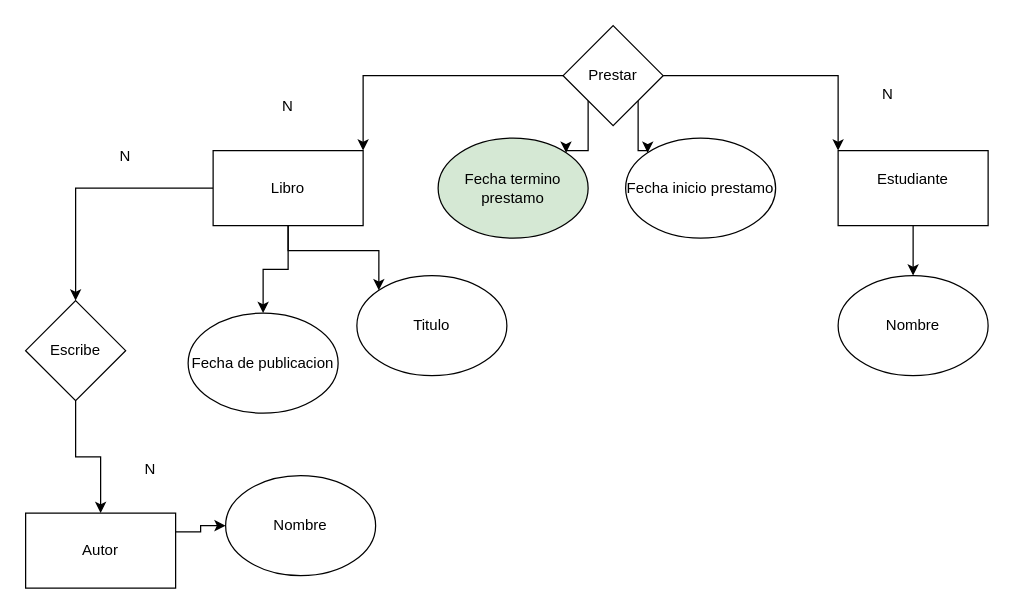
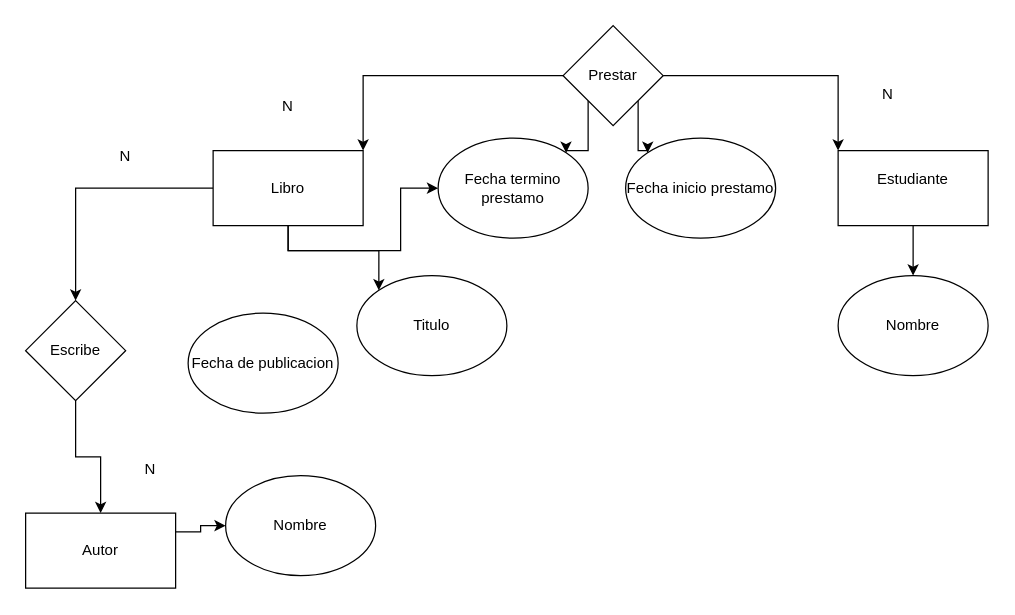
  <mxCell id="0" />
  <mxCell id="1" parent="0" />
- <mxCell id="2" style="edgeStyle=orthogonalEdgeStyle;rounded=0;orthogonalLoop=1;jettySize=auto;html=1;exitX=0.5;exitY=1;exitDx=0;exitDy=0;entryX=0.5;entryY=0;entryDx=0;entryDy=0;" parent="1" source="5" target="6" edge="1"><mxGeometry relative="1" as="geometry" /></mxCell>
+ <mxCell id="2" style="edgeStyle=orthogonalEdgeStyle;rounded=0;orthogonalLoop=1;jettySize=auto;html=1;exitX=0.5;exitY=1;exitDx=0;exitDy=0;" parent="1" source="5" target="12" edge="1"><mxGeometry relative="1" as="geometry" /></mxCell>
  <mxCell id="3" style="edgeStyle=orthogonalEdgeStyle;rounded=0;orthogonalLoop=1;jettySize=auto;html=1;exitX=0.5;exitY=1;exitDx=0;exitDy=0;entryX=0;entryY=0;entryDx=0;entryDy=0;" parent="1" source="5" target="7" edge="1"><mxGeometry relative="1" as="geometry" /></mxCell>
  <mxCell id="4" style="edgeStyle=orthogonalEdgeStyle;rounded=0;orthogonalLoop=1;jettySize=auto;html=1;entryX=0.5;entryY=0;entryDx=0;entryDy=0;" parent="1" source="5" target="23" edge="1"><mxGeometry relative="1" as="geometry" /></mxCell>
  <mxCell id="5" value="&lt;div&gt;Libro&lt;/div&gt;" style="rounded=0;whiteSpace=wrap;html=1;" parent="1" vertex="1"><mxGeometry x="170" y="120" width="120" height="60" as="geometry" /></mxCell>
  <mxCell id="6" value="&lt;div&gt;Fecha de publicacion&lt;/div&gt;" style="ellipse;whiteSpace=wrap;html=1;" parent="1" vertex="1"><mxGeometry x="150" y="250" width="120" height="80" as="geometry" /></mxCell>
  <mxCell id="7" value="&lt;div&gt;Titulo&lt;/div&gt;" style="ellipse;whiteSpace=wrap;html=1;" parent="1" vertex="1"><mxGeometry x="285" y="220" width="120" height="80" as="geometry" /></mxCell>
  <mxCell id="8" style="edgeStyle=orthogonalEdgeStyle;rounded=0;orthogonalLoop=1;jettySize=auto;html=1;exitX=0.5;exitY=1;exitDx=0;exitDy=0;entryX=0.5;entryY=0;entryDx=0;entryDy=0;" parent="1" source="9" target="10" edge="1"><mxGeometry relative="1" as="geometry" /></mxCell>
  <mxCell id="9" value="&lt;div&gt;Estudiante&lt;/div&gt;&lt;div&gt;&lt;br&gt;&lt;/div&gt;" style="rounded=0;whiteSpace=wrap;html=1;" parent="1" vertex="1"><mxGeometry x="670" y="120" width="120" height="60" as="geometry" /></mxCell>
  <mxCell id="10" value="Nombre" style="ellipse;whiteSpace=wrap;html=1;" parent="1" vertex="1"><mxGeometry x="670" y="220" width="120" height="80" as="geometry" /></mxCell>
  <mxCell id="11" value="&lt;div&gt;Fecha inicio prestamo&lt;/div&gt;" style="ellipse;whiteSpace=wrap;html=1;" parent="1" vertex="1"><mxGeometry x="500" y="110" width="120" height="80" as="geometry" /></mxCell>
- <mxCell id="12" value="&lt;div&gt;Fecha termino prestamo&lt;/div&gt;" style="ellipse;whiteSpace=wrap;html=1;fillColor=#d5e8d4;" parent="1" vertex="1"><mxGeometry x="350" y="110" width="120" height="80" as="geometry" /></mxCell>
+ <mxCell id="12" value="&lt;div&gt;Fecha termino prestamo&lt;/div&gt;" style="ellipse;whiteSpace=wrap;html=1;" parent="1" vertex="1"><mxGeometry x="350" y="110" width="120" height="80" as="geometry" /></mxCell>
  <mxCell id="13" style="edgeStyle=orthogonalEdgeStyle;rounded=0;orthogonalLoop=1;jettySize=auto;html=1;exitX=0;exitY=0.5;exitDx=0;exitDy=0;entryX=1;entryY=0;entryDx=0;entryDy=0;" parent="1" source="17" target="5" edge="1"><mxGeometry relative="1" as="geometry" /></mxCell>
  <mxCell id="14" style="edgeStyle=orthogonalEdgeStyle;rounded=0;orthogonalLoop=1;jettySize=auto;html=1;exitX=1;exitY=0.5;exitDx=0;exitDy=0;entryX=0;entryY=0;entryDx=0;entryDy=0;" parent="1" source="17" target="9" edge="1"><mxGeometry relative="1" as="geometry" /></mxCell>
  <mxCell id="15" style="edgeStyle=orthogonalEdgeStyle;rounded=0;orthogonalLoop=1;jettySize=auto;html=1;exitX=0;exitY=1;exitDx=0;exitDy=0;entryX=1;entryY=0;entryDx=0;entryDy=0;" parent="1" source="17" target="12" edge="1"><mxGeometry relative="1" as="geometry" /></mxCell>
  <mxCell id="16" style="edgeStyle=orthogonalEdgeStyle;rounded=0;orthogonalLoop=1;jettySize=auto;html=1;exitX=1;exitY=1;exitDx=0;exitDy=0;entryX=0;entryY=0;entryDx=0;entryDy=0;" parent="1" source="17" target="11" edge="1"><mxGeometry relative="1" as="geometry" /></mxCell>
  <mxCell id="17" value="&lt;div&gt;Prestar&lt;/div&gt;" style="rhombus;whiteSpace=wrap;html=1;" parent="1" vertex="1"><mxGeometry x="450" y="20" width="80" height="80" as="geometry" /></mxCell>
  <mxCell id="18" value="N" style="text;html=1;align=center;verticalAlign=middle;whiteSpace=wrap;rounded=0;" parent="1" vertex="1"><mxGeometry x="200" y="70" width="60" height="30" as="geometry" /></mxCell>
  <mxCell id="19" value="N" style="text;html=1;align=center;verticalAlign=middle;whiteSpace=wrap;rounded=0;" parent="1" vertex="1"><mxGeometry x="680" y="60" width="60" height="30" as="geometry" /></mxCell>
  <mxCell id="20" style="edgeStyle=orthogonalEdgeStyle;rounded=0;orthogonalLoop=1;jettySize=auto;html=1;exitX=1;exitY=0.25;exitDx=0;exitDy=0;" parent="1" source="22" target="24" edge="1"><mxGeometry relative="1" as="geometry" /></mxCell>
  <mxCell id="21" style="edgeStyle=orthogonalEdgeStyle;rounded=0;orthogonalLoop=1;jettySize=auto;html=1;exitX=0.5;exitY=1;exitDx=0;exitDy=0;entryX=0.5;entryY=0;entryDx=0;entryDy=0;" parent="1" source="23" target="22" edge="1"><mxGeometry relative="1" as="geometry" /></mxCell>
  <mxCell id="22" value="&lt;div&gt;Autor&lt;/div&gt;" style="rounded=0;whiteSpace=wrap;html=1;" parent="1" vertex="1"><mxGeometry x="20" y="410" width="120" height="60" as="geometry" /></mxCell>
  <mxCell id="23" value="&lt;div&gt;Escribe&lt;/div&gt;" style="rhombus;whiteSpace=wrap;html=1;" parent="1" vertex="1"><mxGeometry x="20" y="240" width="80" height="80" as="geometry" /></mxCell>
  <mxCell id="24" value="&lt;div&gt;Nombre&lt;/div&gt;" style="ellipse;whiteSpace=wrap;html=1;" parent="1" vertex="1"><mxGeometry x="180" y="380" width="120" height="80" as="geometry" /></mxCell>
  <mxCell id="25" value="&lt;div&gt;N&lt;br&gt;&lt;/div&gt;" style="text;html=1;align=center;verticalAlign=middle;whiteSpace=wrap;rounded=0;" parent="1" vertex="1"><mxGeometry x="90" y="360" width="60" height="30" as="geometry" /></mxCell>
  <mxCell id="26" value="N" style="text;html=1;align=center;verticalAlign=middle;whiteSpace=wrap;rounded=0;" parent="1" vertex="1"><mxGeometry x="70" y="110" width="60" height="30" as="geometry" /></mxCell>
